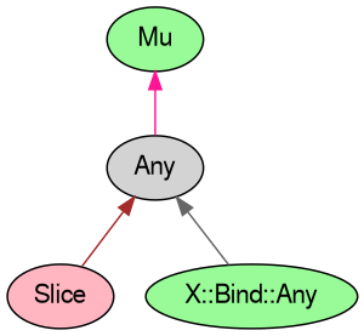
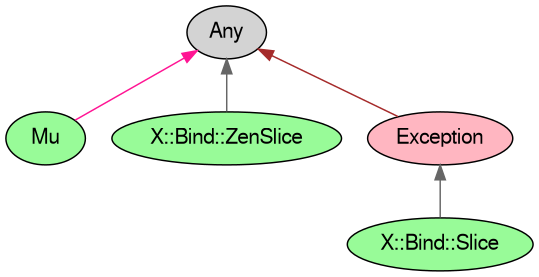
  digraph {
    bgcolor="#FFFFFF"
    rankdir=BT
    splines=polyline
    node [color="#000000" fillcolor=palegreen fontcolor="#000000" fontname=FreeSans style=filled]
    edge [color=gray40]
-   Exception [fillcolor=lightpink label=Slice]
+   Exception [fillcolor=lightpink]
+   "X::Bind::Slice"
    Any [fillcolor=lightgrey]
    Mu
-   "X::Bind::ZenSlice" [label="X::Bind::Any"]
+   "X::Bind::ZenSlice"
    Exception -> Any [color=brown]
-   Any -> Mu [color=deeppink]
+   "X::Bind::Slice" -> Exception
+   Mu -> Any [color=deeppink]
    "X::Bind::ZenSlice" -> Any
  }
